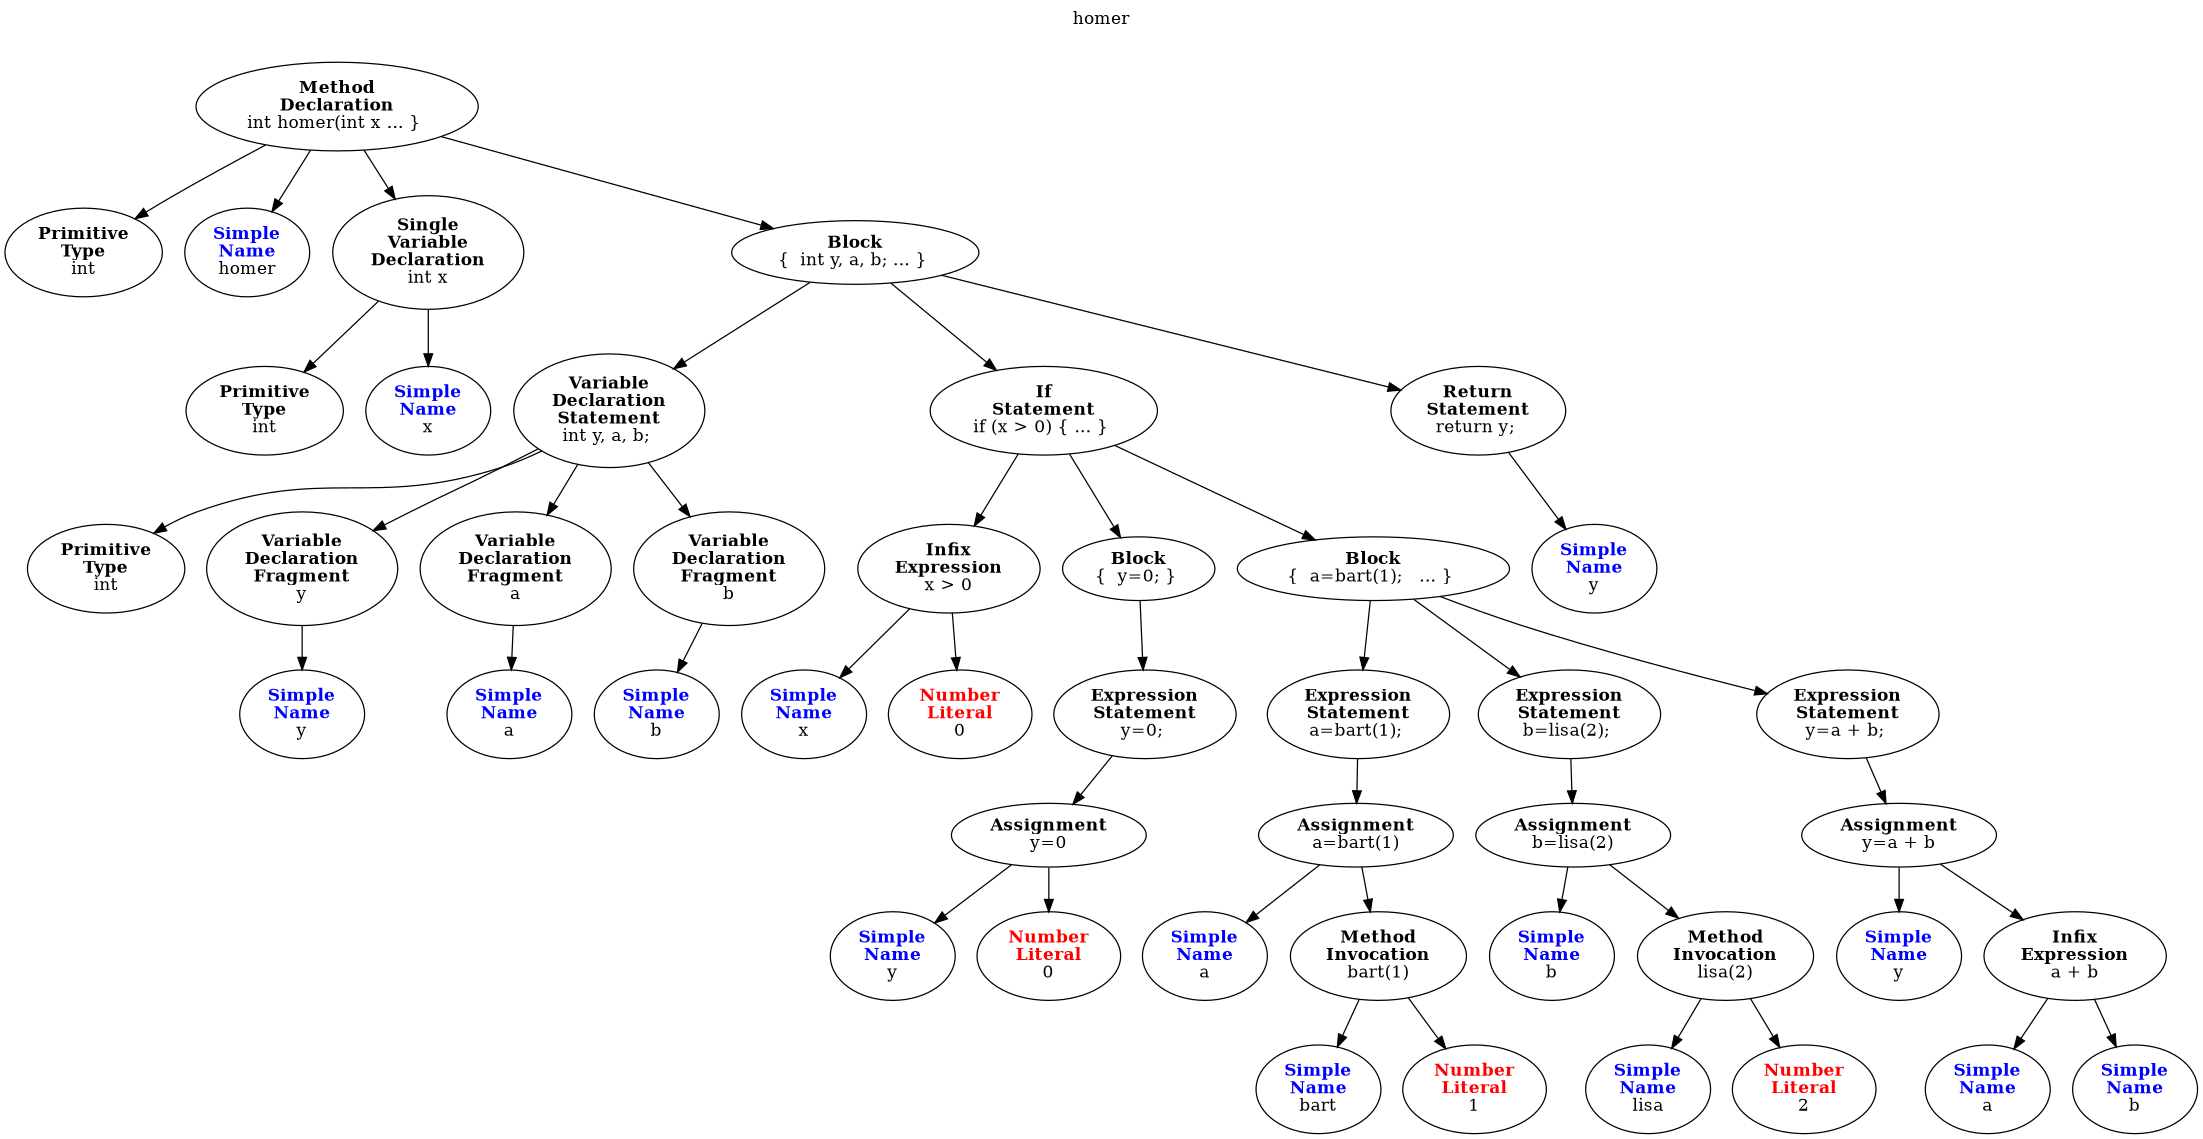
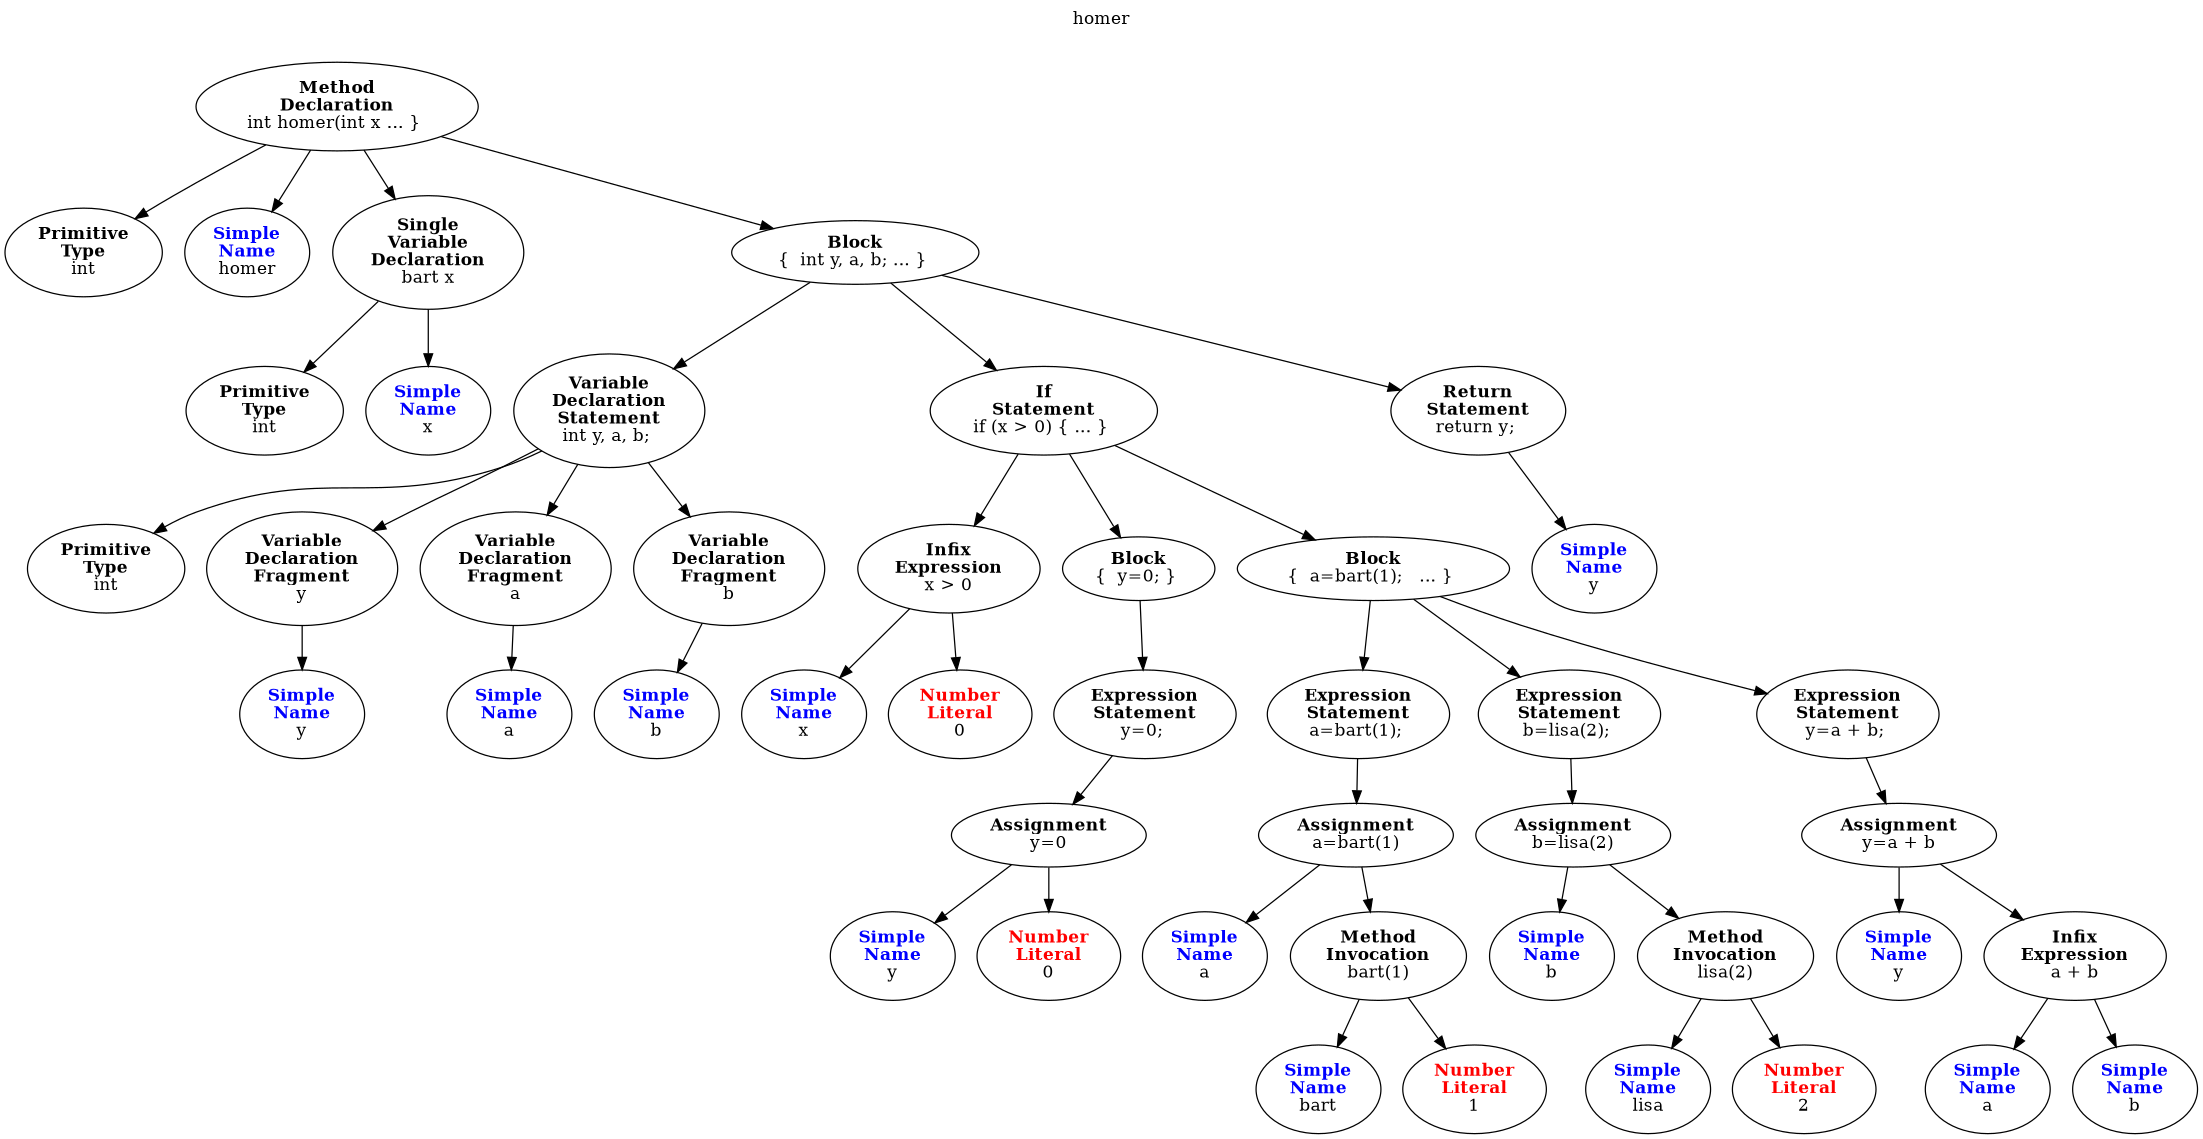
  digraph {
    concentrate=true
    label=homer
    labelloc=t
    fontname="DejaVu Serif"
    node [endLineNumber=9 startLineNumber=9 type=42 fontname="DejaVu Serif"]
    edge [fontname="DejaVu Serif"]
    n1 [endLineNumber=19 label=<<b>Method<br/>Declaration</b><br/>int homer(int x ... } > startLineNumber=8 type=31]
    n2 [endLineNumber=8 label=<<b>Primitive<br/>Type</b><br/>int> startLineNumber=8 type=39]
    n3 [endLineNumber=8 label=<<b><font color="blue">Simple<br/>Name</font></b><br/>homer> startLineNumber=8]
-   n4 [endLineNumber=8 label=<<b>Single<br/>Variable<br/>Declaration</b><br/>int x> startLineNumber=8 type=44]
+   n4 [endLineNumber=8 label=<<b>Single<br/>Variable<br/>Declaration</b><br/>bart x> startLineNumber=8 type=44]
    n5 [endLineNumber=19 label=<<b>Block</b><br/>{  int y, a, b; ... } > startLineNumber=8 type=8]
    n6 [endLineNumber=8 label=<<b>Primitive<br/>Type</b><br/>int> startLineNumber=8 type=39]
    n7 [endLineNumber=8 label=<<b><font color="blue">Simple<br/>Name</font></b><br/>x> startLineNumber=8]
    n8 [label=<<b>Variable<br/>Declaration<br/>Statement</b><br/>int y, a, b; > type=60]
    n9 [endLineNumber=17 label=<<b>If<br/>Statement</b><br/>if (x &gt; 0) { ... } > startLineNumber=11 type=25]
    n10 [endLineNumber=18 label=<<b>Return<br/>Statement</b><br/>return y; > startLineNumber=18 type=41]
    n11 [label=<<b>Primitive<br/>Type</b><br/>int> type=39]
    n12 [label=<<b>Variable<br/>Declaration<br/>Fragment</b><br/>y> type=59]
    n13 [label=<<b>Variable<br/>Declaration<br/>Fragment</b><br/>a> type=59]
    n14 [label=<<b>Variable<br/>Declaration<br/>Fragment</b><br/>b> type=59]
    n15 [label=<<b><font color="blue">Simple<br/>Name</font></b><br/>y>]
    n16 [label=<<b><font color="blue">Simple<br/>Name</font></b><br/>a>]
    n17 [label=<<b><font color="blue">Simple<br/>Name</font></b><br/>b>]
    n18 [endLineNumber=11 label=<<b>Infix<br/>Expression</b><br/>x &gt; 0> startLineNumber=11 type=27]
    n19 [endLineNumber=13 label=<<b>Block</b><br/>{  y=0; } > startLineNumber=11 type=8]
    n20 [endLineNumber=17 label=<<b>Block</b><br/>{  a=bart(1);   ... } > startLineNumber=13 type=8]
    n21 [endLineNumber=11 label=<<b><font color="blue">Simple<br/>Name</font></b><br/>x> startLineNumber=11]
    n22 [endLineNumber=11 label=<<b><font color="red">Number<br/>Literal</font></b><br/>0> startLineNumber=11 type=34]
    n23 [endLineNumber=12 label=<<b>Expression<br/>Statement</b><br/>y=0; > startLineNumber=12 type=21]
    n24 [endLineNumber=12 label=<<b>Assignment</b><br/>y=0> startLineNumber=12 type=7]
    n25 [endLineNumber=12 label=<<b><font color="blue">Simple<br/>Name</font></b><br/>y> startLineNumber=12]
    n26 [endLineNumber=12 label=<<b><font color="red">Number<br/>Literal</font></b><br/>0> startLineNumber=12 type=34]
    n27 [endLineNumber=14 label=<<b>Expression<br/>Statement</b><br/>a=bart(1); > startLineNumber=14 type=21]
    n28 [endLineNumber=15 label=<<b>Expression<br/>Statement</b><br/>b=lisa(2); > startLineNumber=15 type=21]
    n29 [endLineNumber=16 label=<<b>Expression<br/>Statement</b><br/>y=a + b; > startLineNumber=16 type=21]
    n30 [endLineNumber=14 label=<<b>Assignment</b><br/>a=bart(1)> startLineNumber=14 type=7]
    n31 [endLineNumber=14 label=<<b><font color="blue">Simple<br/>Name</font></b><br/>a> startLineNumber=14]
    n32 [endLineNumber=14 label=<<b>Method<br/>Invocation</b><br/>bart(1)> startLineNumber=14 type=32]
    n33 [endLineNumber=14 label=<<b><font color="blue">Simple<br/>Name</font></b><br/>bart> startLineNumber=14]
    n34 [endLineNumber=14 label=<<b><font color="red">Number<br/>Literal</font></b><br/>1> startLineNumber=14 type=34]
    n35 [endLineNumber=15 label=<<b>Assignment</b><br/>b=lisa(2)> startLineNumber=15 type=7]
    n36 [endLineNumber=15 label=<<b><font color="blue">Simple<br/>Name</font></b><br/>b> startLineNumber=15]
    n37 [endLineNumber=15 label=<<b>Method<br/>Invocation</b><br/>lisa(2)> startLineNumber=15 type=32]
    n38 [endLineNumber=15 label=<<b><font color="blue">Simple<br/>Name</font></b><br/>lisa> startLineNumber=15]
    n39 [endLineNumber=15 label=<<b><font color="red">Number<br/>Literal</font></b><br/>2> startLineNumber=15 type=34]
    n40 [endLineNumber=16 label=<<b>Assignment</b><br/>y=a + b> startLineNumber=16 type=7]
    n41 [endLineNumber=16 label=<<b><font color="blue">Simple<br/>Name</font></b><br/>y> startLineNumber=16]
    n42 [endLineNumber=16 label=<<b>Infix<br/>Expression</b><br/>a + b> startLineNumber=16 type=27]
    n43 [endLineNumber=16 label=<<b><font color="blue">Simple<br/>Name</font></b><br/>a> startLineNumber=16]
    n44 [endLineNumber=16 label=<<b><font color="blue">Simple<br/>Name</font></b><br/>b> startLineNumber=16]
    n45 [endLineNumber=18 label=<<b><font color="blue">Simple<br/>Name</font></b><br/>y> startLineNumber=18]
    n1 -> n2
    n1 -> n3
    n1 -> n4
    n1 -> n5
    n4 -> n6
    n4 -> n7
    n5 -> n8
    n5 -> n9
    n5 -> n10
    n8 -> n11
    n8 -> n12
    n8 -> n13
    n8 -> n14
    n9 -> n18
    n9 -> n19
    n9 -> n20
    n10 -> n45
    n12 -> n15
    n13 -> n16
    n14 -> n17
    n18 -> n21
    n18 -> n22
    n19 -> n23
    n20 -> n27
    n20 -> n28
    n20 -> n29
    n23 -> n24
    n24 -> n25
    n24 -> n26
    n27 -> n30
    n28 -> n35
    n29 -> n40
    n30 -> n31
    n30 -> n32
    n32 -> n33
    n32 -> n34
    n35 -> n36
    n35 -> n37
    n37 -> n38
    n37 -> n39
    n40 -> n41
    n40 -> n42
    n42 -> n43
    n42 -> n44
  }
